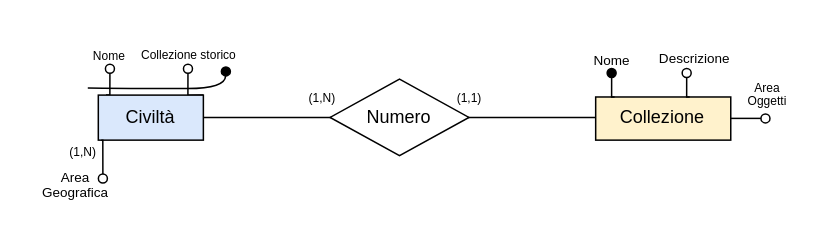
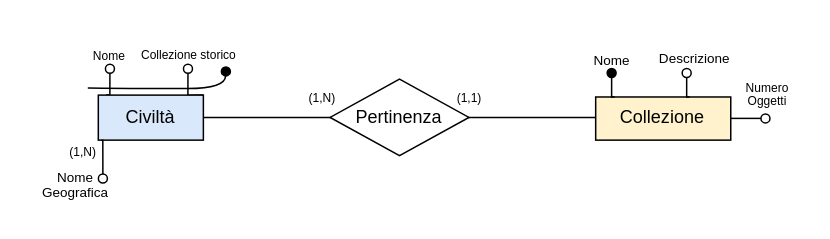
  <mxCell id="0" />
  <mxCell id="1" parent="0" />
  <mxCell id="2" value="&lt;font style=&quot;font-size: 8px;&quot;&gt;Collezione storico&lt;/font&gt;" style="text;html=1;align=center;verticalAlign=middle;whiteSpace=wrap;rounded=0;" vertex="1" parent="1"><mxGeometry x="90.11" y="20.63" width="71" height="29" as="geometry" /></mxCell>
  <mxCell id="3" value="&lt;font style=&quot;font-size: 8px;&quot;&gt;Nome&lt;/font&gt;" style="text;html=1;align=center;verticalAlign=middle;whiteSpace=wrap;rounded=0;" vertex="1" parent="1"><mxGeometry x="40.55" y="20.63" width="63" height="30" as="geometry" /></mxCell>
  <mxCell id="4" value="&lt;span style=&quot;font-size: 8px;&quot;&gt;(1&lt;/span&gt;&lt;span style=&quot;font-size: 8px; background-color: initial;&quot;&gt;,N)&lt;/span&gt;" style="text;html=1;align=center;verticalAlign=middle;whiteSpace=wrap;rounded=1;strokeColor=none;glass=0;" vertex="1" parent="1"><mxGeometry x="202.99" y="61" width="22.5" height="6.75" as="geometry" /></mxCell>
  <mxCell id="5" value="&lt;font style=&quot;font-size: 8px;&quot;&gt;(1,1)&lt;/font&gt;" style="text;html=1;align=center;verticalAlign=middle;whiteSpace=wrap;rounded=1;strokeColor=none;glass=0;" vertex="1" parent="1"><mxGeometry x="300.69" y="61" width="22.5" height="6.75" as="geometry" /></mxCell>
  <mxCell id="6" style="edgeStyle=orthogonalEdgeStyle;rounded=0;orthogonalLoop=1;jettySize=auto;html=1;exitX=0.25;exitY=0;exitDx=0;exitDy=0;entryX=0.5;entryY=1;entryDx=0;entryDy=0;endArrow=oval;endFill=0;" edge="1" parent="1"><mxGeometry relative="1" as="geometry"><mxPoint x="72.74" y="45.21" as="targetPoint" /><mxPoint x="70.12" y="62.71" as="sourcePoint" /></mxGeometry></mxCell>
  <mxCell id="7" style="edgeStyle=orthogonalEdgeStyle;rounded=0;orthogonalLoop=1;jettySize=auto;html=1;exitX=1;exitY=0;exitDx=0;exitDy=0;entryX=0.25;entryY=1;entryDx=0;entryDy=0;endArrow=oval;endFill=0;" edge="1" parent="1" source="8"><mxGeometry relative="1" as="geometry"><mxPoint x="124.74" y="45.21" as="targetPoint" /><mxPoint x="137.62" y="62.71" as="sourcePoint" /></mxGeometry></mxCell>
  <mxCell id="8" value="Civiltà" style="whiteSpace=wrap;html=1;align=center;fillColor=#dae8fc;" vertex="1" parent="1"><mxGeometry x="65" y="62.75" width="70" height="30" as="geometry" /></mxCell>
  <mxCell id="9" value="" style="curved=1;endArrow=oval;html=1;rounded=0;entryX=0.642;entryY=0.924;entryDx=0;entryDy=0;entryPerimeter=0;endFill=1;" edge="1" parent="1"><mxGeometry width="50" height="50" relative="1" as="geometry"><mxPoint x="57.99" y="57.95" as="sourcePoint" /><mxPoint x="149.99" y="46.95" as="targetPoint" /><Array as="points"><mxPoint x="99.44" y="58.4" /><mxPoint x="149.44" y="58.4" /></Array></mxGeometry></mxCell>
  <mxCell id="10" value="&lt;font style=&quot;font-size: 8px;&quot;&gt;(1,N)&lt;/font&gt;" style="text;html=1;align=center;verticalAlign=middle;whiteSpace=wrap;rounded=1;strokeColor=none;glass=0;" vertex="1" parent="1"><mxGeometry x="30" y="92.75" width="50" height="15" as="geometry" /></mxCell>
- <mxCell id="11" value="&lt;p style=&quot;line-height: 70%;&quot;&gt;&lt;font style=&quot;font-size: 9px;&quot;&gt;Area Geografica&lt;/font&gt;&lt;/p&gt;" style="text;html=1;align=center;verticalAlign=middle;whiteSpace=wrap;rounded=0;" vertex="1" parent="1"><mxGeometry x="20" y="106.75" width="60" height="30" as="geometry" /></mxCell>
+ <mxCell id="11" value="&lt;p style=&quot;line-height: 70%;&quot;&gt;&lt;font style=&quot;font-size: 9px;&quot;&gt;Nome Geografica&lt;/font&gt;&lt;/p&gt;" style="text;html=1;align=center;verticalAlign=middle;whiteSpace=wrap;rounded=0;" vertex="1" parent="1"><mxGeometry x="20" y="106.75" width="60" height="30" as="geometry" /></mxCell>
  <mxCell id="12" style="edgeStyle=orthogonalEdgeStyle;rounded=0;orthogonalLoop=1;jettySize=auto;html=1;exitX=0.25;exitY=1;exitDx=0;exitDy=0;endArrow=oval;endFill=0;" edge="1" parent="1"><mxGeometry relative="1" as="geometry"><mxPoint x="66.95" y="92.75" as="sourcePoint" /><mxPoint x="68.04" y="118.25" as="targetPoint" /></mxGeometry></mxCell>
  <mxCell id="13" value="" style="endArrow=none;html=1;rounded=0;entryX=1;entryY=0.5;entryDx=0;entryDy=0;exitX=0;exitY=0.5;exitDx=0;exitDy=0;" edge="1" parent="1" target="8"><mxGeometry width="50" height="50" relative="1" as="geometry"><mxPoint x="403.19" y="77.75" as="sourcePoint" /><mxPoint x="204.9" y="62.75" as="targetPoint" /></mxGeometry></mxCell>
- <mxCell id="14" value="Numero" style="shape=rhombus;perimeter=rhombusPerimeter;whiteSpace=wrap;html=1;align=center;" vertex="1" parent="1"><mxGeometry x="219.44" y="52.13" width="92.5" height="51" as="geometry" /></mxCell>
+ <mxCell id="14" value="Pertinenza" style="shape=rhombus;perimeter=rhombusPerimeter;whiteSpace=wrap;html=1;align=center;" vertex="1" parent="1"><mxGeometry x="219.44" y="52.13" width="92.5" height="51" as="geometry" /></mxCell>
  <mxCell id="15" value="&lt;font style=&quot;font-size: 9px;&quot;&gt;Descrizione&lt;/font&gt;" style="text;html=1;align=center;verticalAlign=middle;whiteSpace=wrap;rounded=0;" vertex="1" parent="1"><mxGeometry x="445.13" y="30.37" width="35" height="15" as="geometry" /></mxCell>
  <mxCell id="16" value="&lt;font style=&quot;font-size: 9px;&quot;&gt;Nome&lt;/font&gt;" style="text;html=1;align=center;verticalAlign=middle;whiteSpace=wrap;rounded=0;" vertex="1" parent="1"><mxGeometry x="390" y="30.37" width="35" height="17" as="geometry" /></mxCell>
  <mxCell id="17" value="Collezione" style="whiteSpace=wrap;html=1;align=center;fillColor=#fff2cc;" vertex="1" parent="1"><mxGeometry x="396.38" y="64" width="90" height="28.75" as="geometry" /></mxCell>
  <mxCell id="18" style="edgeStyle=orthogonalEdgeStyle;rounded=0;orthogonalLoop=1;jettySize=auto;html=1;exitX=0.75;exitY=0;exitDx=0;exitDy=0;endArrow=oval;endFill=1;" edge="1" parent="1"><mxGeometry relative="1" as="geometry"><mxPoint x="409.01" y="63.99" as="sourcePoint" /><mxPoint x="407.01" y="47.99" as="targetPoint" /></mxGeometry></mxCell>
  <mxCell id="19" style="edgeStyle=orthogonalEdgeStyle;rounded=0;orthogonalLoop=1;jettySize=auto;html=1;exitX=0.75;exitY=0;exitDx=0;exitDy=0;endArrow=oval;endFill=0;" edge="1" parent="1"><mxGeometry relative="1" as="geometry"><mxPoint x="459.01" y="64" as="sourcePoint" /><mxPoint x="457.01" y="48" as="targetPoint" /></mxGeometry></mxCell>
  <mxCell id="20" style="edgeStyle=orthogonalEdgeStyle;rounded=0;orthogonalLoop=1;jettySize=auto;html=1;exitX=1;exitY=0.5;exitDx=0;exitDy=0;endArrow=oval;endFill=0;" edge="1" parent="1"><mxGeometry relative="1" as="geometry"><mxPoint x="486.38" y="78.26" as="sourcePoint" /><mxPoint x="509.5" y="78.26" as="targetPoint" /></mxGeometry></mxCell>
- <mxCell id="21" value="&lt;font style=&quot;font-size: 8px;&quot;&gt;Area&lt;/font&gt;&lt;div style=&quot;line-height: 40%;&quot;&gt;&lt;font style=&quot;font-size: 8px;&quot;&gt;Oggetti&lt;/font&gt;&lt;/div&gt;" style="text;html=1;align=center;verticalAlign=middle;whiteSpace=wrap;rounded=1;strokeColor=none;" vertex="1" parent="1"><mxGeometry x="490.76" y="50.87" width="40" height="18" as="geometry" /></mxCell>
+ <mxCell id="21" value="&lt;font style=&quot;font-size: 8px;&quot;&gt;Numero&lt;/font&gt;&lt;div style=&quot;line-height: 40%;&quot;&gt;&lt;font style=&quot;font-size: 8px;&quot;&gt;Oggetti&lt;/font&gt;&lt;/div&gt;" style="text;html=1;align=center;verticalAlign=middle;whiteSpace=wrap;rounded=1;strokeColor=none;" vertex="1" parent="1"><mxGeometry x="490.76" y="50.87" width="40" height="18" as="geometry" /></mxCell>
